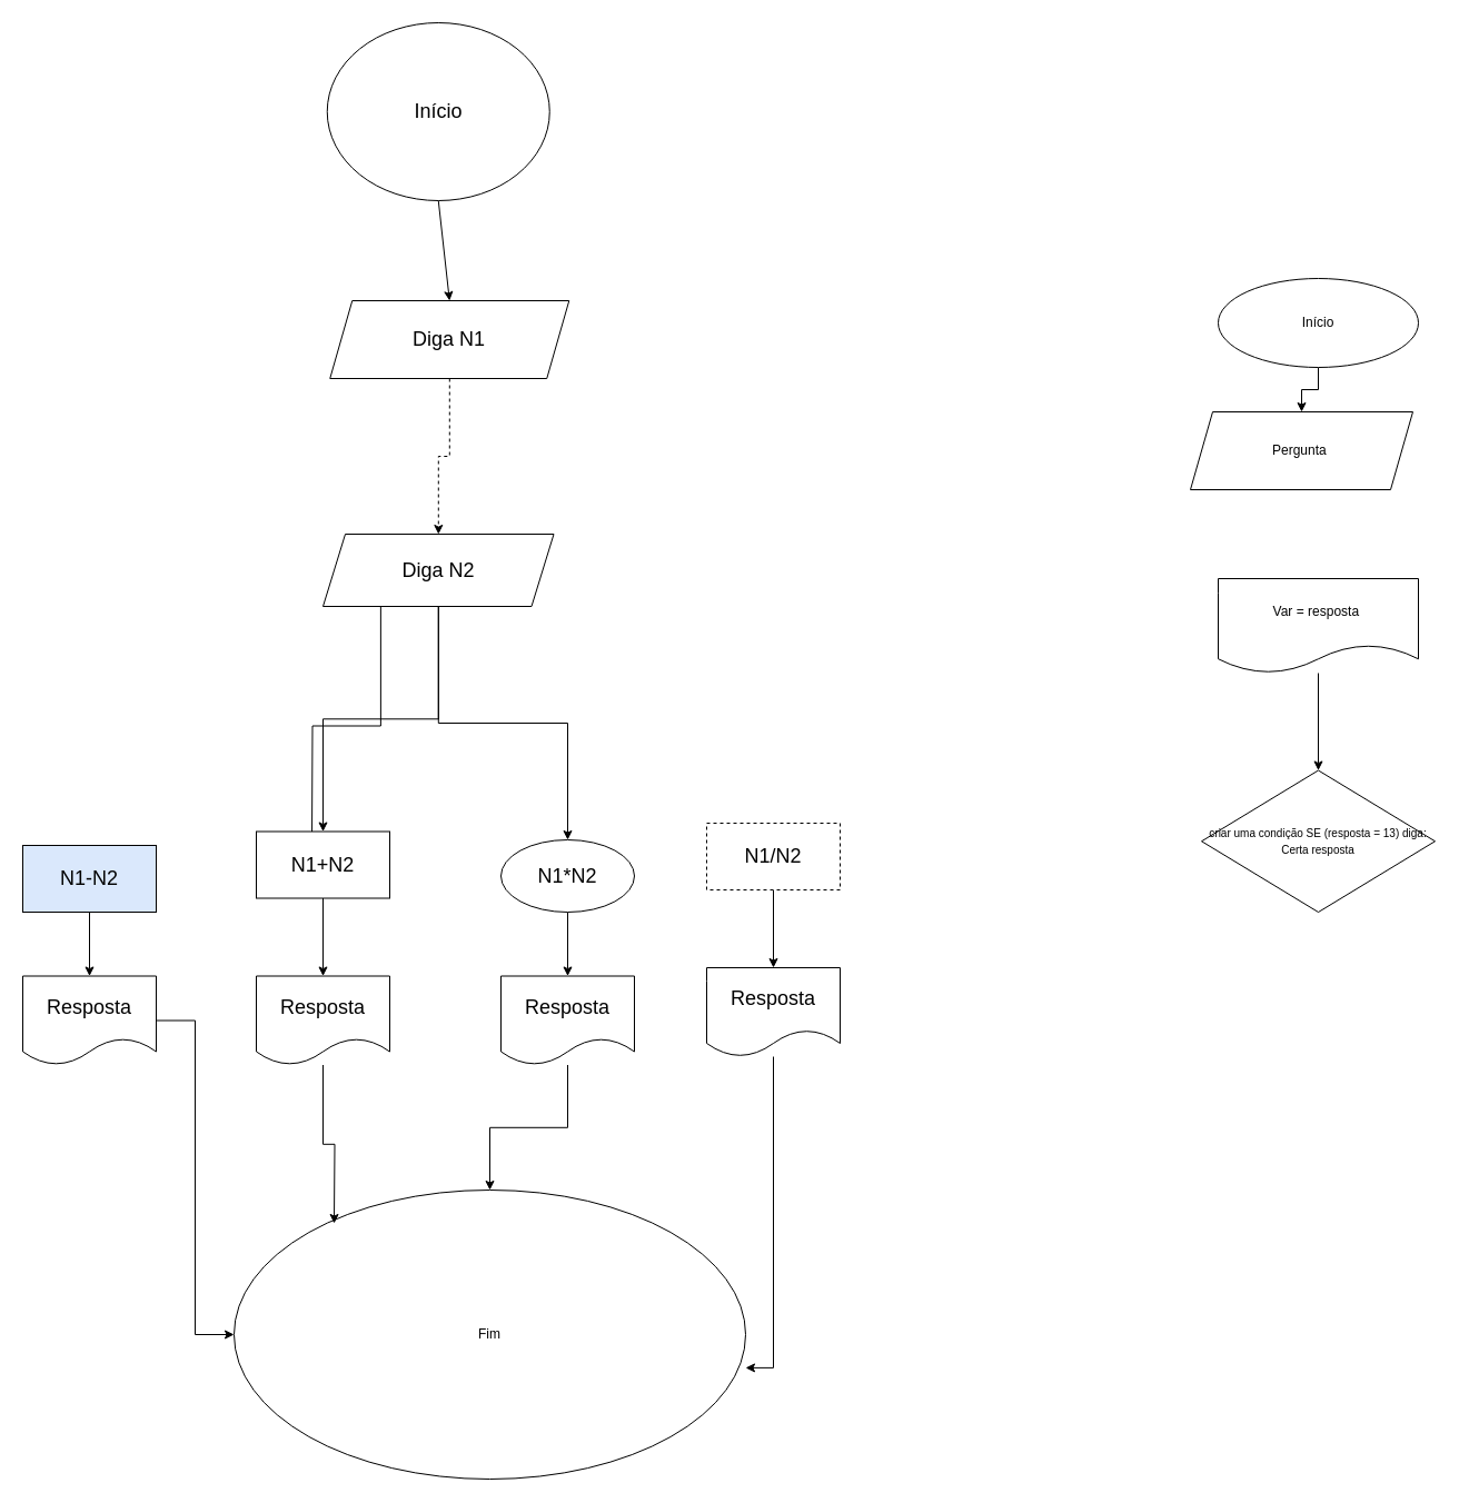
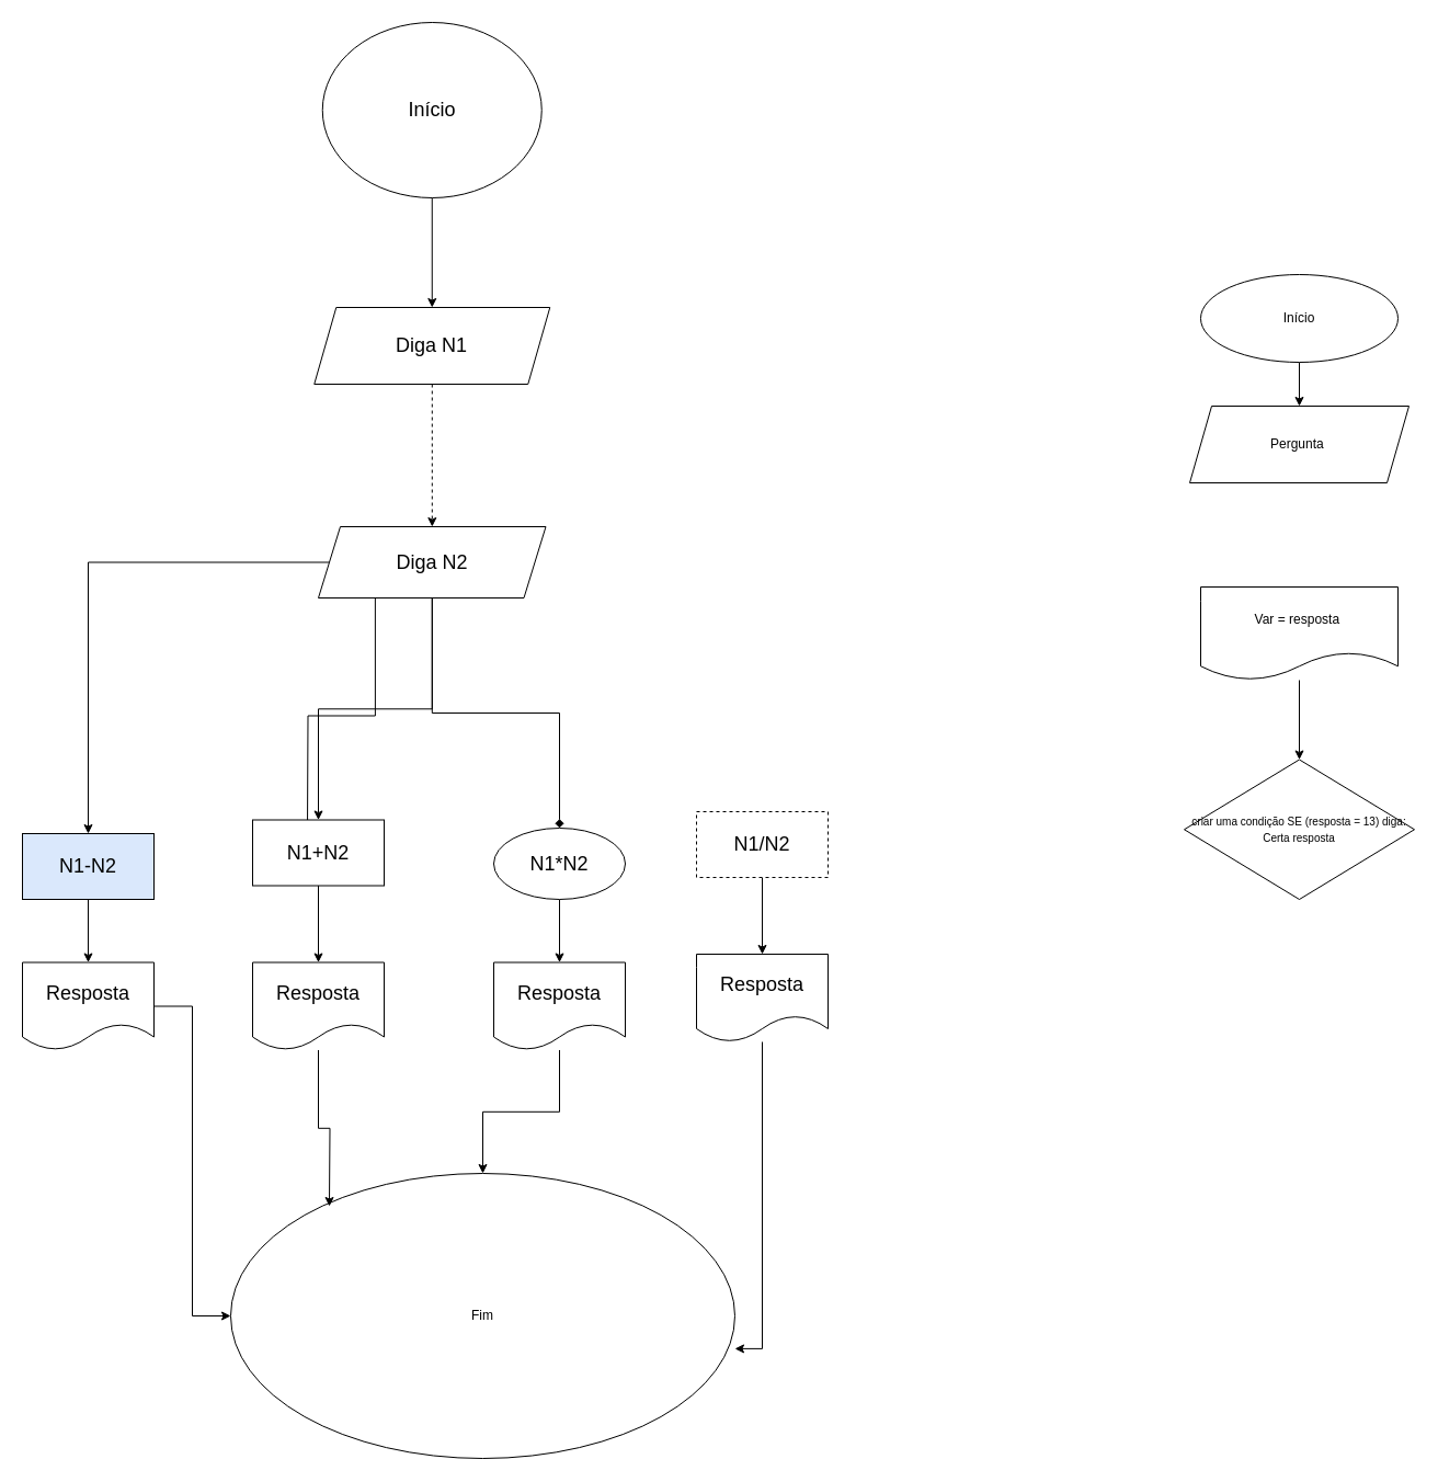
  <mxCell id="0" />
  <mxCell id="1" parent="0" />
  <mxCell id="2" value="" style="edgeStyle=orthogonalEdgeStyle;rounded=0;orthogonalLoop=1;jettySize=auto;html=1;fontSize=18;dashed=1;" edge="1" parent="1" source="3" target="17"><mxGeometry relative="1" as="geometry" /></mxCell>
- <mxCell id="3" value="&lt;font style=&quot;font-size: 18px&quot;&gt;Diga N1&lt;/font&gt;" style="shape=parallelogram;perimeter=parallelogramPerimeter;whiteSpace=wrap;html=1;fixedSize=1;" vertex="1" parent="1"><mxGeometry x="296.25" y="270" width="215" height="70" as="geometry" /></mxCell>
+ <mxCell id="3" value="&lt;font style=&quot;font-size: 18px&quot;&gt;Diga N1&lt;/font&gt;" style="shape=parallelogram;perimeter=parallelogramPerimeter;whiteSpace=wrap;html=1;fixedSize=1;" vertex="1" parent="1"><mxGeometry x="286.25" y="280" width="215" height="70" as="geometry" /></mxCell>
  <mxCell id="4" value="" style="endArrow=classic;html=1;rounded=0;fontSize=18;exitX=0.5;exitY=1;exitDx=0;exitDy=0;entryX=0.5;entryY=0;entryDx=0;entryDy=0;" edge="1" parent="1" source="12" target="3"><mxGeometry width="50" height="50" relative="1" as="geometry"><mxPoint x="395" y="330" as="sourcePoint" /><mxPoint x="620" y="340" as="targetPoint" /><Array as="points" /></mxGeometry></mxCell>
  <mxCell id="5" style="edgeStyle=orthogonalEdgeStyle;rounded=0;orthogonalLoop=1;jettySize=auto;html=1;entryX=0.5;entryY=0;entryDx=0;entryDy=0;fontSize=18;" edge="1" parent="1" source="6" target="7"><mxGeometry relative="1" as="geometry" /></mxCell>
  <mxCell id="6" value="Início" style="ellipse;whiteSpace=wrap;html=1;fontSize=12;" vertex="1" parent="1"><mxGeometry x="1095" y="250" width="180" height="80" as="geometry" /></mxCell>
- <mxCell id="7" value="Pergunta&amp;nbsp;" style="shape=parallelogram;perimeter=parallelogramPerimeter;whiteSpace=wrap;html=1;fixedSize=1;fontSize=12;" vertex="1" parent="1"><mxGeometry x="1070" y="370" width="200" height="70" as="geometry" /></mxCell>
+ <mxCell id="7" value="Pergunta&amp;nbsp;" style="shape=parallelogram;perimeter=parallelogramPerimeter;whiteSpace=wrap;html=1;fixedSize=1;fontSize=12;" vertex="1" parent="1"><mxGeometry x="1085" y="370" width="200" height="70" as="geometry" /></mxCell>
  <mxCell id="8" style="edgeStyle=orthogonalEdgeStyle;rounded=0;orthogonalLoop=1;jettySize=auto;html=1;fontSize=10;" edge="1" parent="1" source="9" target="11"><mxGeometry relative="1" as="geometry" /></mxCell>
- <mxCell id="9" value="Var = resposta&amp;nbsp;" style="shape=document;whiteSpace=wrap;html=1;boundedLbl=1;" vertex="1" parent="1"><mxGeometry x="1095" y="520" width="180" height="85" as="geometry" /></mxCell>
+ <mxCell id="9" value="Var = resposta&amp;nbsp;" style="shape=document;whiteSpace=wrap;html=1;boundedLbl=1;" vertex="1" parent="1"><mxGeometry x="1095" y="535" width="180" height="85" as="geometry" /></mxCell>
  <mxCell id="10" value="Fim" style="ellipse;whiteSpace=wrap;html=1;fontSize=12;" vertex="1" parent="1"><mxGeometry x="210" y="1070" width="460" height="260" as="geometry" /></mxCell>
  <mxCell id="11" value="&lt;span&gt;&lt;font style=&quot;font-size: 10px&quot;&gt;criar uma condição SE (resposta = 13) diga: Certa resposta&lt;/font&gt;&lt;/span&gt;" style="rhombus;whiteSpace=wrap;html=1;" vertex="1" parent="1"><mxGeometry x="1080" y="692.5" width="210" height="127.5" as="geometry" /></mxCell>
  <mxCell id="12" value="&lt;font style=&quot;font-size: 18px&quot;&gt;Início&lt;/font&gt;" style="ellipse;whiteSpace=wrap;html=1;fontSize=10;" vertex="1" parent="1"><mxGeometry x="293.75" y="20" width="200" height="160" as="geometry" /></mxCell>
  <mxCell id="13" style="edgeStyle=orthogonalEdgeStyle;rounded=0;orthogonalLoop=1;jettySize=auto;html=1;exitX=0.25;exitY=1;exitDx=0;exitDy=0;fontSize=18;" edge="1" parent="1" source="17"><mxGeometry relative="1" as="geometry"><mxPoint x="280" y="760" as="targetPoint" /></mxGeometry></mxCell>
- <mxCell id="14" value="" style="edgeStyle=orthogonalEdgeStyle;rounded=0;orthogonalLoop=1;jettySize=auto;html=1;fontSize=18;" edge="1" parent="1" source="17" target="23"><mxGeometry relative="1" as="geometry" /></mxCell>
+ <mxCell id="14" value="" style="edgeStyle=orthogonalEdgeStyle;rounded=0;orthogonalLoop=1;jettySize=auto;html=1;fontSize=18;endArrow=diamond;" edge="1" parent="1" source="17" target="23"><mxGeometry relative="1" as="geometry" /></mxCell>
+ <mxCell id="15" value="" style="edgeStyle=orthogonalEdgeStyle;rounded=0;orthogonalLoop=1;jettySize=auto;html=1;fontSize=18;" edge="1" parent="1" source="17" target="27"><mxGeometry relative="1" as="geometry" /></mxCell>
  <mxCell id="16" value="" style="edgeStyle=orthogonalEdgeStyle;rounded=0;orthogonalLoop=1;jettySize=auto;html=1;fontSize=18;" edge="1" parent="1" source="17" target="19"><mxGeometry relative="1" as="geometry" /></mxCell>
  <mxCell id="17" value="&lt;span style=&quot;font-size: 18px&quot;&gt;Diga N2&lt;/span&gt;" style="shape=parallelogram;perimeter=parallelogramPerimeter;whiteSpace=wrap;html=1;fixedSize=1;" vertex="1" parent="1"><mxGeometry x="290" y="480" width="207.5" height="65" as="geometry" /></mxCell>
  <mxCell id="18" value="" style="edgeStyle=orthogonalEdgeStyle;rounded=0;orthogonalLoop=1;jettySize=auto;html=1;fontSize=18;" edge="1" parent="1" source="19" target="21"><mxGeometry relative="1" as="geometry" /></mxCell>
  <mxCell id="19" value="N1+N2" style="rounded=0;whiteSpace=wrap;html=1;fontSize=18;" vertex="1" parent="1"><mxGeometry x="230" y="747.5" width="120" height="60" as="geometry" /></mxCell>
  <mxCell id="20" style="edgeStyle=orthogonalEdgeStyle;rounded=0;orthogonalLoop=1;jettySize=auto;html=1;fontSize=18;" edge="1" parent="1" source="21"><mxGeometry relative="1" as="geometry"><mxPoint x="300" y="1100" as="targetPoint" /></mxGeometry></mxCell>
  <mxCell id="21" value="Resposta" style="shape=document;whiteSpace=wrap;html=1;boundedLbl=1;fontSize=18;rounded=0;" vertex="1" parent="1"><mxGeometry x="230" y="877.5" width="120" height="80" as="geometry" /></mxCell>
  <mxCell id="22" value="" style="edgeStyle=orthogonalEdgeStyle;rounded=0;orthogonalLoop=1;jettySize=auto;html=1;fontSize=18;" edge="1" parent="1" source="23" target="25"><mxGeometry relative="1" as="geometry" /></mxCell>
  <mxCell id="23" value="&lt;font style=&quot;font-size: 18px&quot;&gt;N1*N2&lt;/font&gt;" style="ellipse;whiteSpace=wrap;html=1;" vertex="1" parent="1"><mxGeometry x="450" y="755" width="120" height="65" as="geometry" /></mxCell>
  <mxCell id="24" style="edgeStyle=orthogonalEdgeStyle;rounded=0;orthogonalLoop=1;jettySize=auto;html=1;fontSize=18;" edge="1" parent="1" source="25" target="10"><mxGeometry relative="1" as="geometry" /></mxCell>
  <mxCell id="25" value="&lt;font style=&quot;font-size: 18px&quot;&gt;Resposta&lt;/font&gt;" style="shape=document;whiteSpace=wrap;html=1;boundedLbl=1;" vertex="1" parent="1"><mxGeometry x="450" y="877.5" width="120" height="80" as="geometry" /></mxCell>
  <mxCell id="26" value="" style="edgeStyle=orthogonalEdgeStyle;rounded=0;orthogonalLoop=1;jettySize=auto;html=1;fontSize=18;" edge="1" parent="1" source="27" target="31"><mxGeometry relative="1" as="geometry" /></mxCell>
  <mxCell id="27" value="&lt;font style=&quot;font-size: 18px&quot;&gt;N1-N2&lt;/font&gt;" style="whiteSpace=wrap;html=1;fillColor=#dae8fc;" vertex="1" parent="1"><mxGeometry x="20" y="760" width="120" height="60" as="geometry" /></mxCell>
  <mxCell id="28" value="" style="edgeStyle=orthogonalEdgeStyle;rounded=0;orthogonalLoop=1;jettySize=auto;html=1;fontSize=18;" edge="1" parent="1" source="29" target="33"><mxGeometry relative="1" as="geometry" /></mxCell>
  <mxCell id="29" value="&lt;font style=&quot;font-size: 18px&quot;&gt;N1/N2&lt;/font&gt;" style="whiteSpace=wrap;html=1;dashed=1;" vertex="1" parent="1"><mxGeometry x="635" y="740" width="120" height="60" as="geometry" /></mxCell>
  <mxCell id="30" style="edgeStyle=orthogonalEdgeStyle;rounded=0;orthogonalLoop=1;jettySize=auto;html=1;entryX=0;entryY=0.5;entryDx=0;entryDy=0;fontSize=18;" edge="1" parent="1" source="31" target="10"><mxGeometry relative="1" as="geometry" /></mxCell>
  <mxCell id="31" value="&lt;font style=&quot;font-size: 18px&quot;&gt;Resposta&lt;/font&gt;" style="shape=document;whiteSpace=wrap;html=1;boundedLbl=1;" vertex="1" parent="1"><mxGeometry x="20" y="877.5" width="120" height="80" as="geometry" /></mxCell>
  <mxCell id="32" style="edgeStyle=orthogonalEdgeStyle;rounded=0;orthogonalLoop=1;jettySize=auto;html=1;entryX=1;entryY=0.615;entryDx=0;entryDy=0;entryPerimeter=0;fontSize=18;" edge="1" parent="1" source="33" target="10"><mxGeometry relative="1" as="geometry" /></mxCell>
  <mxCell id="33" value="&lt;font style=&quot;font-size: 18px&quot;&gt;Resposta&lt;/font&gt;" style="shape=document;whiteSpace=wrap;html=1;boundedLbl=1;" vertex="1" parent="1"><mxGeometry x="635" y="870" width="120" height="80" as="geometry" /></mxCell>
